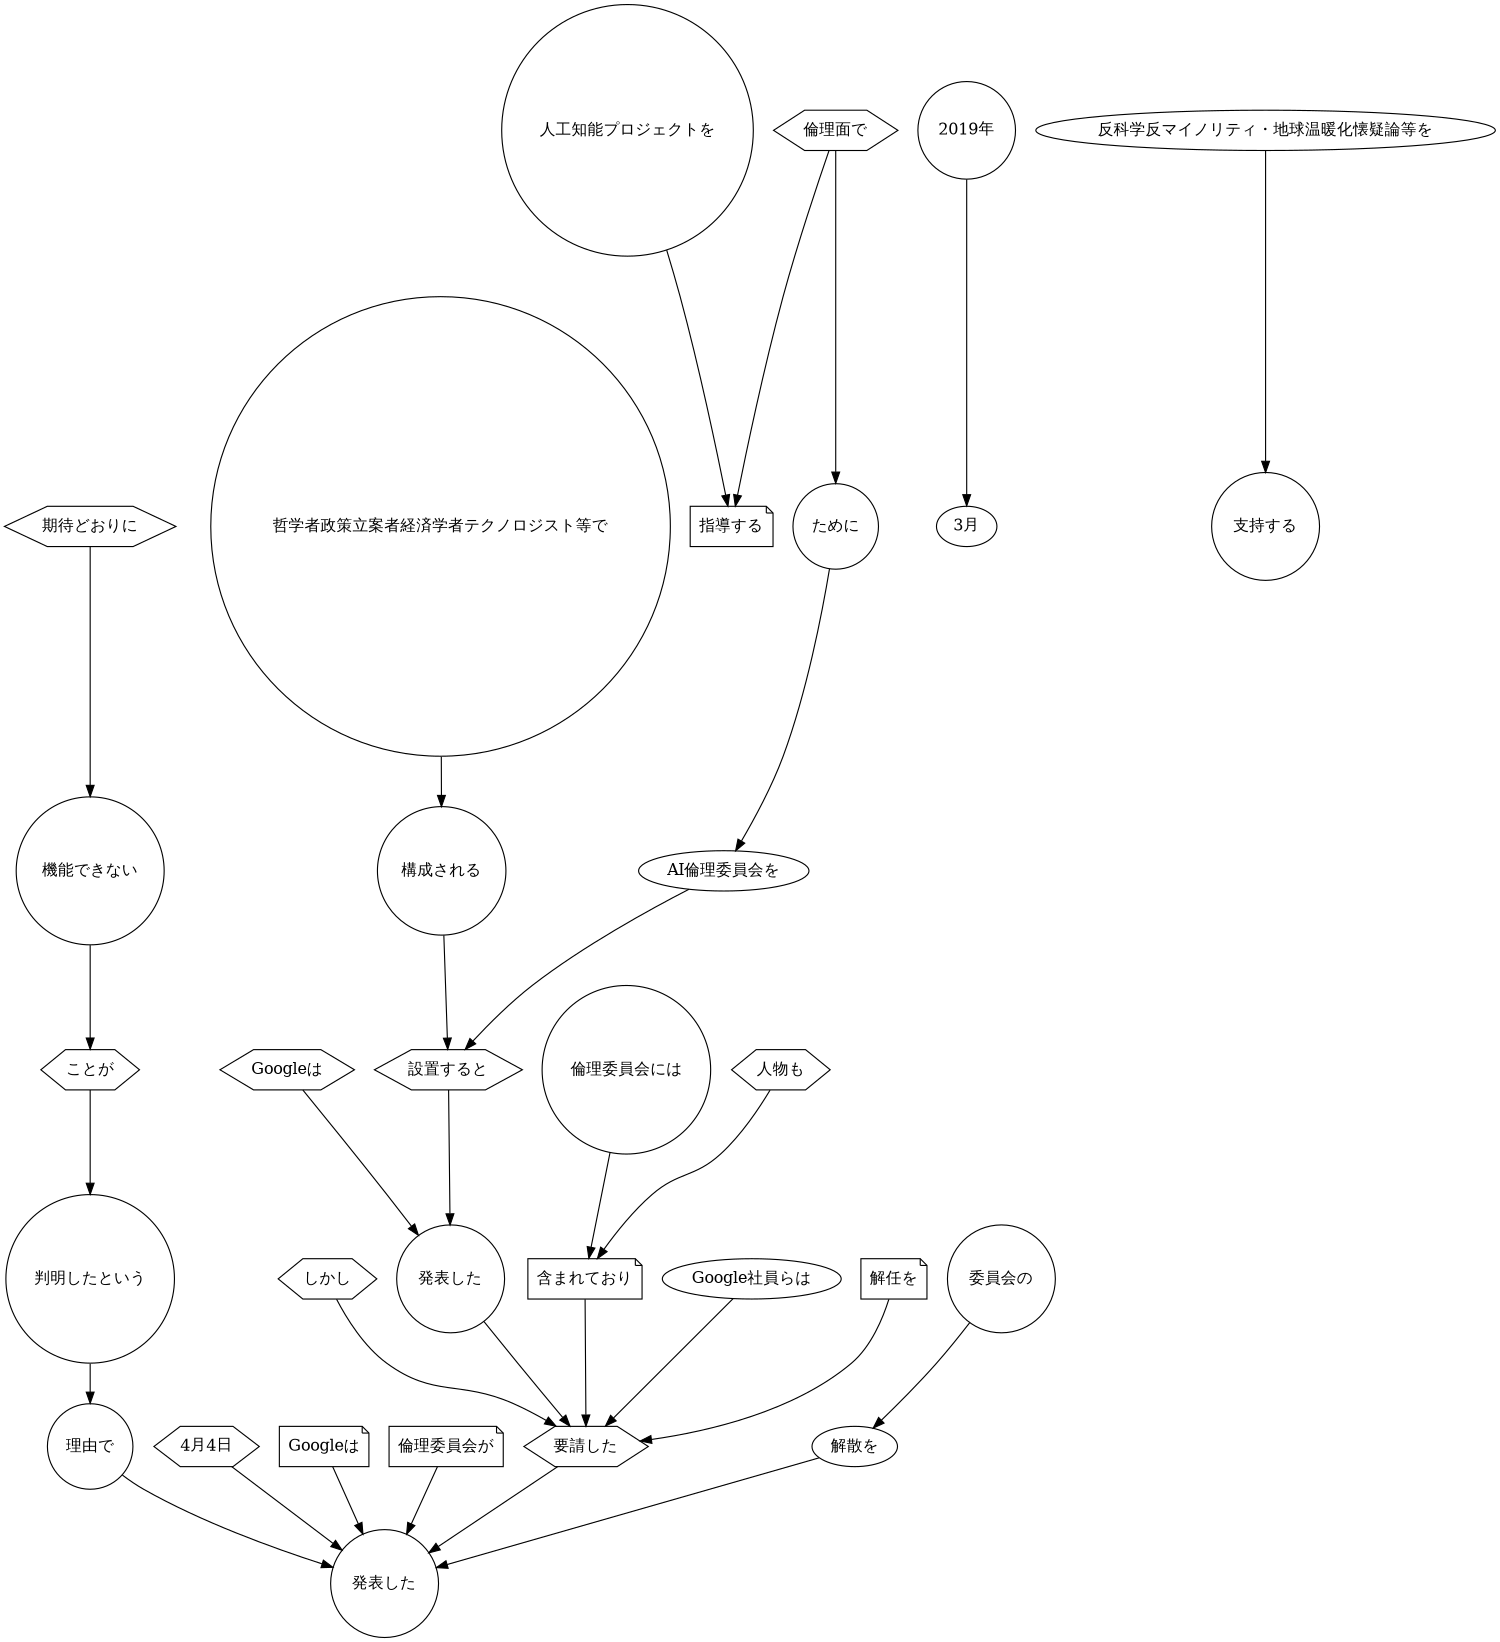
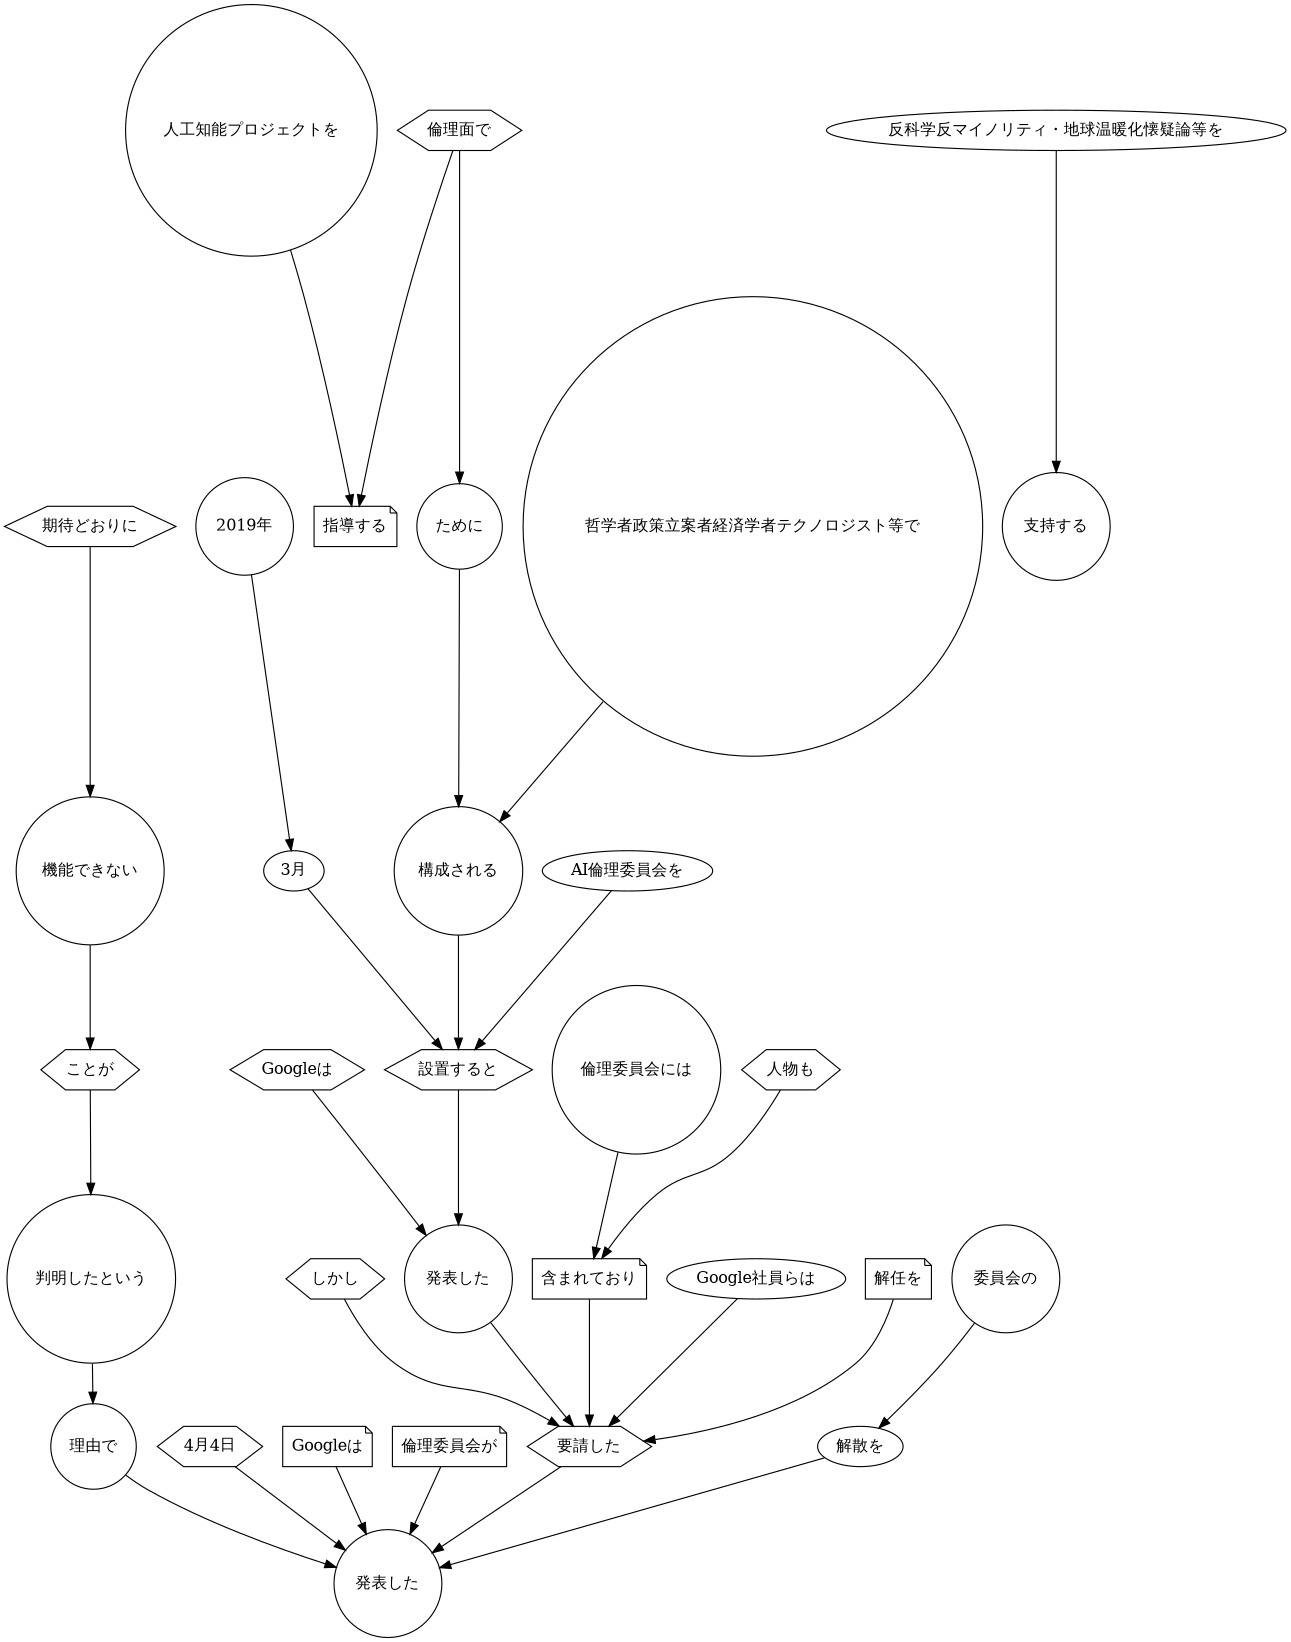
  digraph {
    node [shape=circle]
    n1 [label="Googleは" shape=hexagon]
    n2 [label="発表した"]
    n3 [label="要請した" shape=hexagon]
    n4 [label="発表した"]
    n5 [label="2019年"]
    n6 [label="3月" shape=ellipse]
    n7 [label="設置すると" shape=hexagon]
    n8 [label="人工知能プロジェクトを"]
    n9 [label="指導する" shape=note]
    n10 [label="ために"]
    n11 [label="構成される"]
    n12 [label="倫理面で" shape=hexagon]
    n13 [label="哲学者政策立案者経済学者テクノロジスト等で"]
    n14 [label="AI倫理委員会を" shape=ellipse]
    n15 [label="しかし" shape=hexagon]
    n16 [label="倫理委員会には"]
    n17 [label="含まれており" shape=note]
    n18 [label="反科学反マイノリティ・地球温暖化懐疑論等を" shape=ellipse]
    n19 [label="支持する"]
    n20 [label="人物も" shape=hexagon]
    n21 [label="Google社員らは" shape=ellipse]
    n22 [label="解任を" shape=note]
    n23 [label="4月4日" shape=hexagon]
    n24 [label="Googleは" shape=note]
    n25 [label="倫理委員会が" shape=note]
    n26 [label="期待どおりに" shape=hexagon]
    n27 [label="機能できない"]
    n28 [label="ことが" shape=hexagon]
    n29 [label="判明したという"]
    n30 [label="理由で"]
    n31 [label="委員会の"]
    n32 [label="解散を" shape=ellipse]
    n1 -> n2
    n2 -> n3
    n3 -> n4
    n5 -> n6
+   n6 -> n7
    n7 -> n2
    n8 -> n9
-   n10 -> n14
+   n10 -> n11
    n11 -> n7
    n12 -> n9
    n12 -> n10
    n13 -> n11
    n14 -> n7
    n15 -> n3
    n16 -> n17
    n17 -> n3
    n18 -> n19
    n20 -> n17
    n21 -> n3
    n22 -> n3
    n23 -> n4
    n24 -> n4
    n25 -> n4
    n26 -> n27
    n27 -> n28
    n28 -> n29
    n29 -> n30
    n30 -> n4
    n31 -> n32
    n32 -> n4
  }
